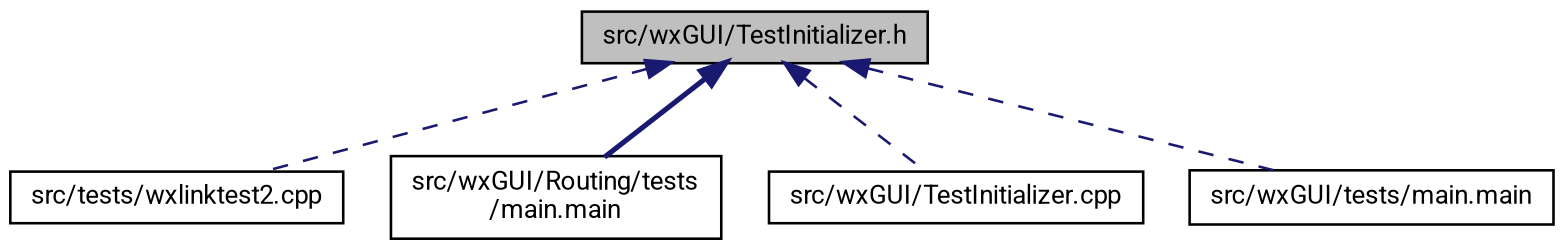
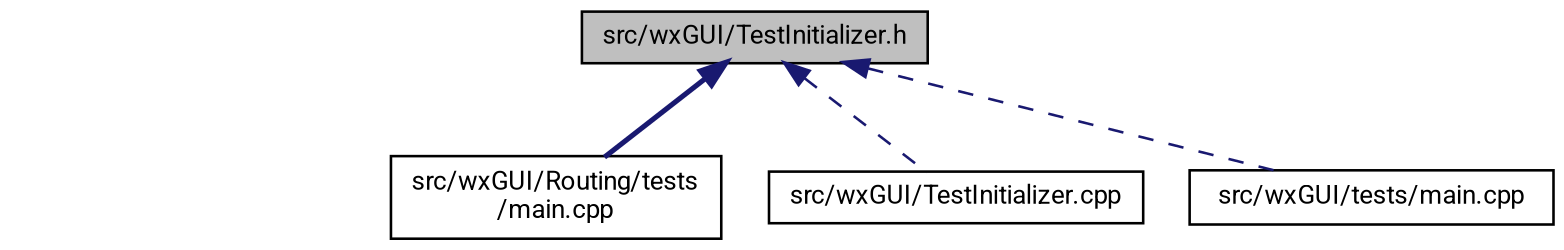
  digraph {
    fontname=Roboto
    node [color=black fillcolor=white fontname=Roboto fontsize=10 shape=record style=filled]
    edge [color=midnightblue dir=back fontname=Roboto fontsize=10 labelfontname=Sans labelfontsize=10 style=dashed]
    n1 [fillcolor=grey75 fontcolor=black height=0.2 label="src/wxGUI/TestInitializer.h" width=0.4]
-   n2 [height=0.2 label="src/tests/wxlinktest2.cpp" width=0.4]
-   n3 [height=0.2 label="src/wxGUI/Routing/tests\l/main.main" width=0.4]
+   n3 [height=0.2 label="src/wxGUI/Routing/tests\l/main.cpp" width=0.4]
    n4 [height=0.2 label="src/wxGUI/TestInitializer.cpp" width=0.4]
-   n5 [height=0.2 label="src/wxGUI/tests/main.main" width=0.4]
-   n1 -> n2
+   n5 [height=0.2 label="src/wxGUI/tests/main.cpp" width=0.4]
    n1 -> n3 [style=bold]
    n1 -> n4
    n1 -> n5
  }
